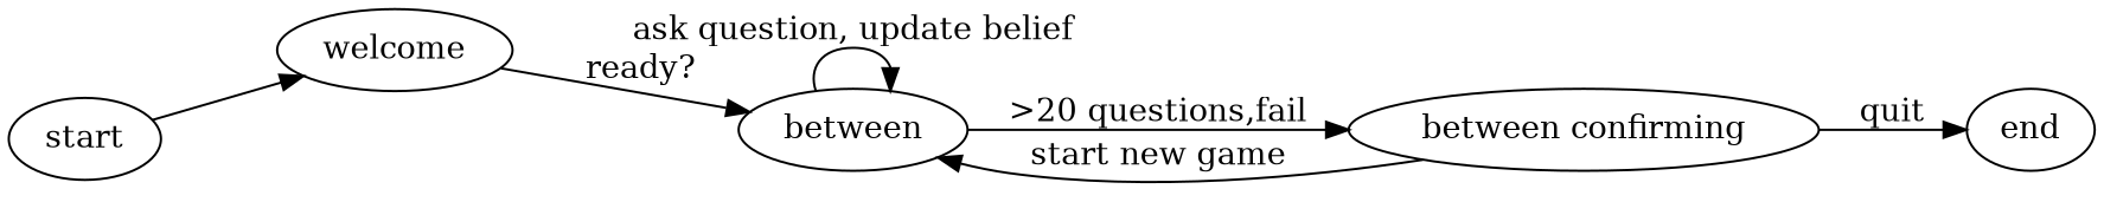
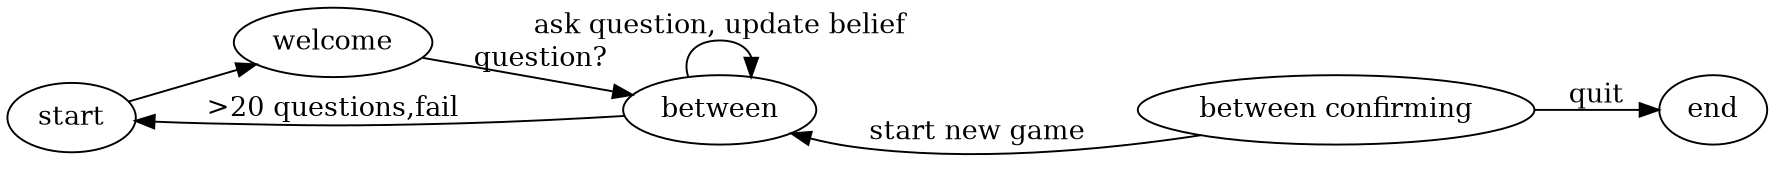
  digraph {
    rankdir=LR
    start
    welcome
    n3 [label=between]
    n4 [label="between confirming"]
    end
    start -> welcome
-   welcome -> n3 [label="ready?"]
+   welcome -> n3 [label="question?"]
    n3 -> n3 [label="ask question, update belief"]
-   n3 -> n4 [label=">20 questions,fail"]
+   n3 -> start [label=">20 questions,fail"]
    n4 -> n3 [label="start new game"]
    n4 -> end [label=quit]
  }
